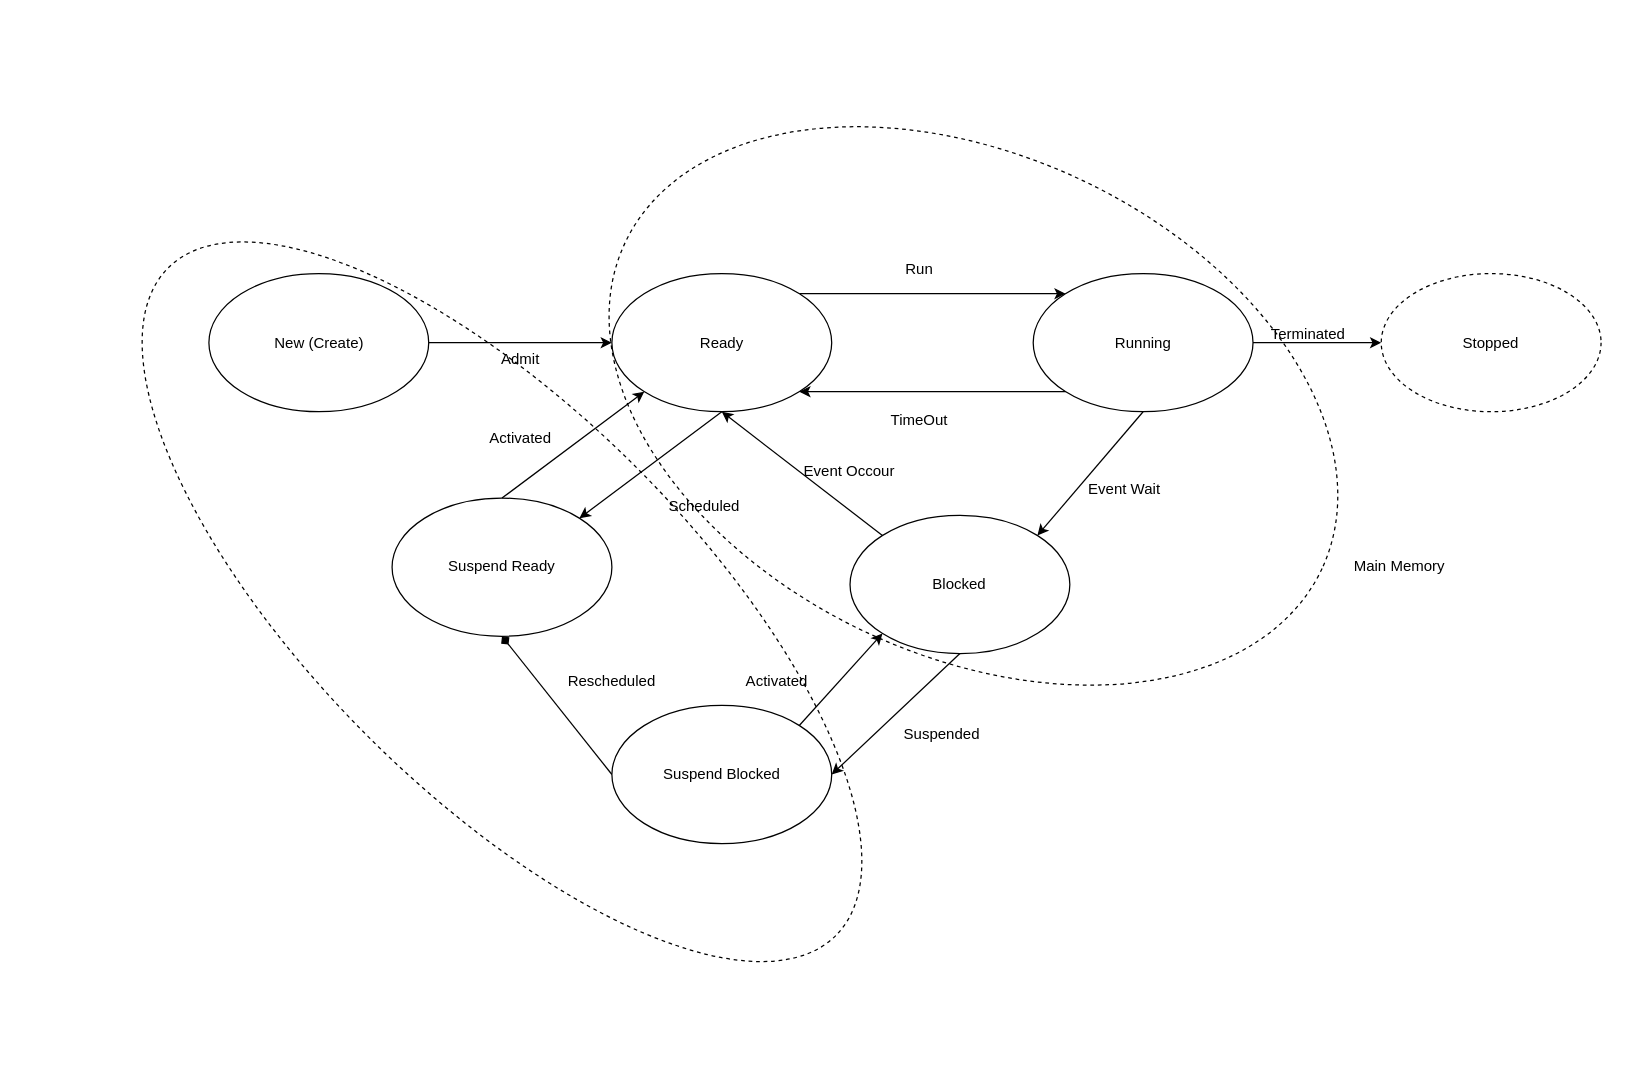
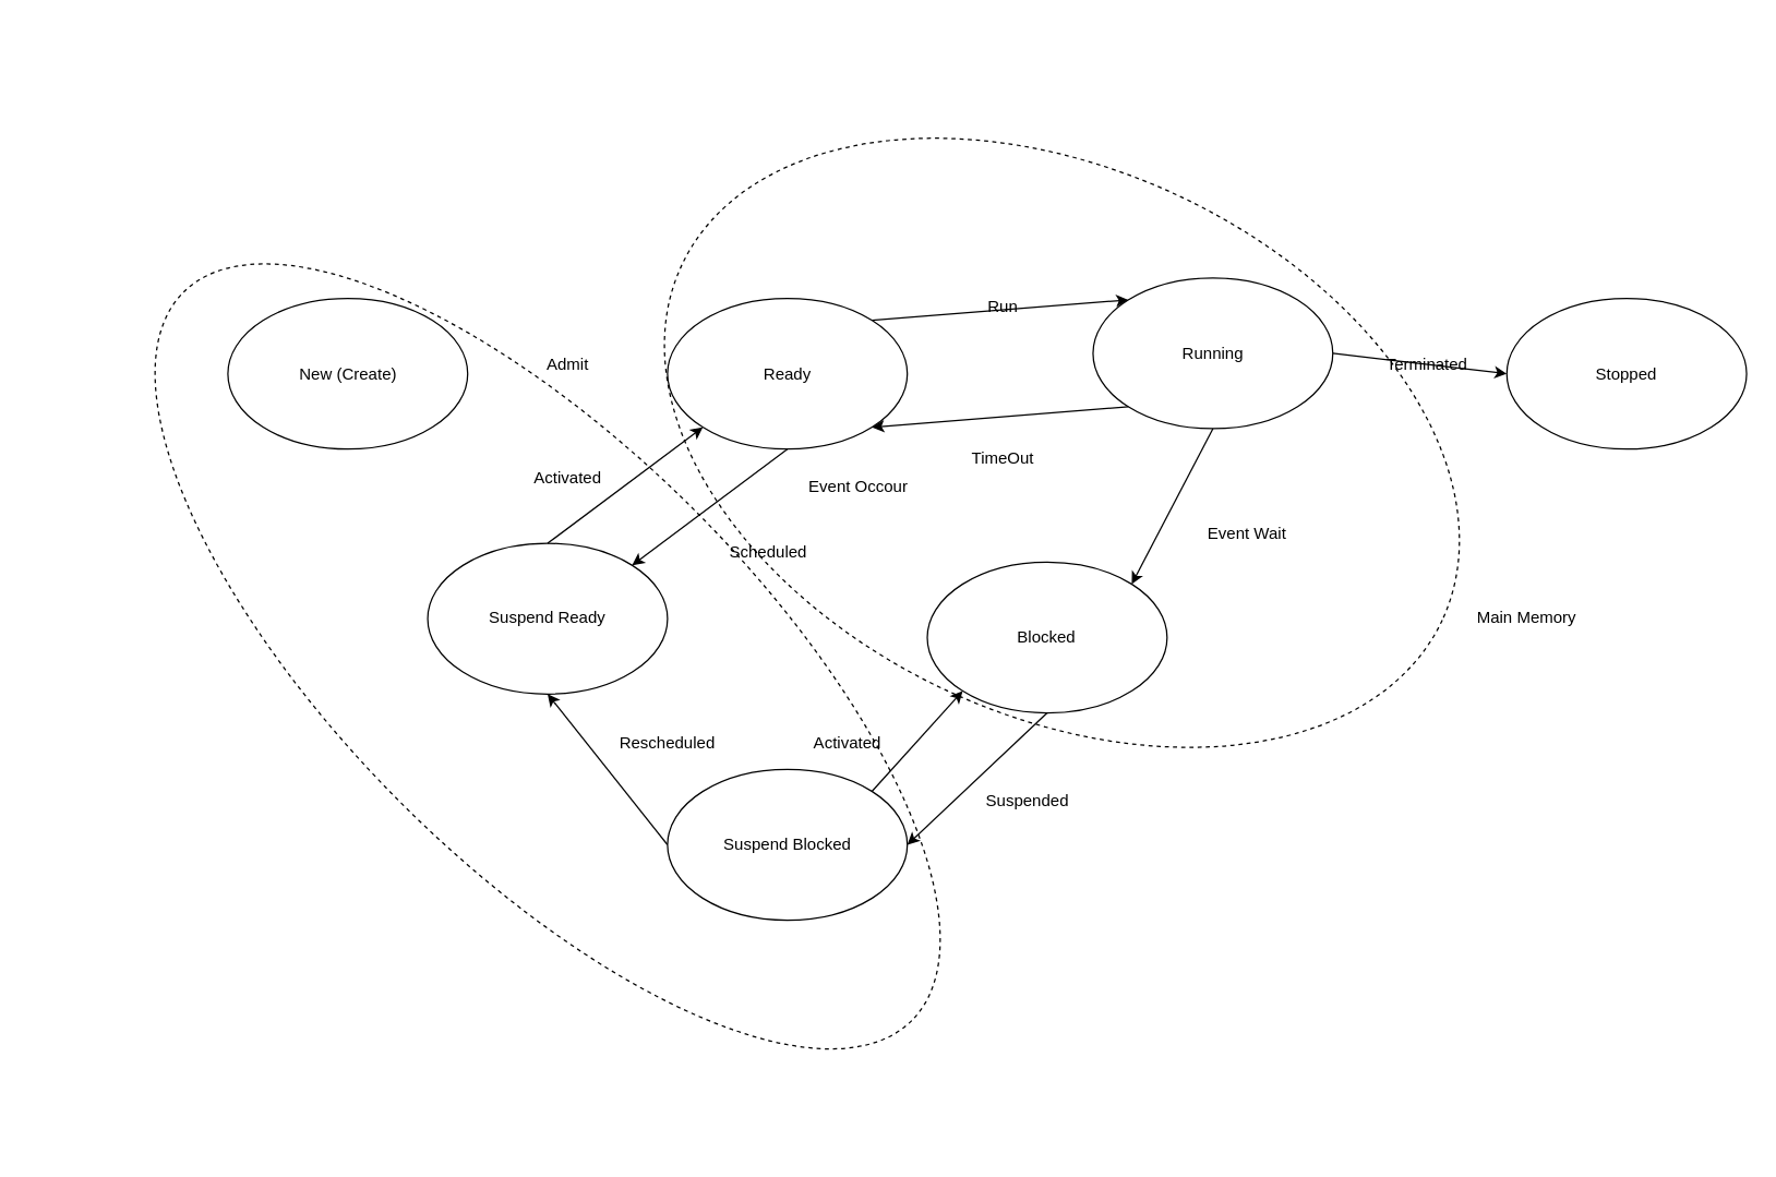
  <mxCell id="0" />
  <mxCell id="1" parent="0" />
  <mxCell id="2" value="" style="group" vertex="1" connectable="0" parent="1"><mxGeometry x="20" y="20" width="1260" height="820.02" as="geometry" /></mxCell>
  <mxCell id="3" value="New (Create)" style="ellipse;whiteSpace=wrap;html=1;" vertex="1" parent="2"><mxGeometry x="146.534" y="198.3" width="175.81" height="110.524" as="geometry" /></mxCell>
- <mxCell id="4" value="Running" style="ellipse;whiteSpace=wrap;html=1;" vertex="1" parent="2"><mxGeometry x="805.823" y="198.3" width="175.81" height="110.524" as="geometry" /></mxCell>
+ <mxCell id="4" value="Running" style="ellipse;whiteSpace=wrap;html=1;" vertex="1" parent="2"><mxGeometry x="780.823" y="183.3" width="175.81" height="110.524" as="geometry" /></mxCell>
  <mxCell id="5" value="Blocked" style="ellipse;whiteSpace=wrap;html=1;" vertex="1" parent="2"><mxGeometry x="659.314" y="391.716" width="175.81" height="110.524" as="geometry" /></mxCell>
  <mxCell id="6" style="edgeStyle=none;html=1;exitX=0.5;exitY=1;exitDx=0;exitDy=0;entryX=1;entryY=0;entryDx=0;entryDy=0;" edge="1" parent="2" source="4" target="5"><mxGeometry relative="1" as="geometry" /></mxCell>
  <mxCell id="7" value="Suspend Ready" style="ellipse;whiteSpace=wrap;html=1;" vertex="1" parent="2"><mxGeometry x="293.043" y="377.901" width="175.81" height="110.524" as="geometry" /></mxCell>
  <mxCell id="8" style="edgeStyle=none;html=1;exitX=1;exitY=0;exitDx=0;exitDy=0;entryX=0;entryY=0;entryDx=0;entryDy=0;" edge="1" parent="2" source="10" target="4"><mxGeometry relative="1" as="geometry"><mxPoint x="688.616" y="281.193" as="targetPoint" /></mxGeometry></mxCell>
  <mxCell id="9" style="edgeStyle=none;html=1;exitX=0.5;exitY=1;exitDx=0;exitDy=0;entryX=1;entryY=0;entryDx=0;entryDy=0;" edge="1" parent="2" source="10" target="7"><mxGeometry relative="1" as="geometry" /></mxCell>
  <mxCell id="10" value="Ready" style="ellipse;whiteSpace=wrap;html=1;" vertex="1" parent="2"><mxGeometry x="468.853" y="198.3" width="175.81" height="110.524" as="geometry" /></mxCell>
- <mxCell id="11" style="edgeStyle=none;html=1;exitX=1;exitY=0.5;exitDx=0;exitDy=0;" edge="1" parent="2" source="3" target="10"><mxGeometry relative="1" as="geometry" /></mxCell>
  <mxCell id="12" style="edgeStyle=none;html=1;exitX=0;exitY=1;exitDx=0;exitDy=0;entryX=1;entryY=1;entryDx=0;entryDy=0;" edge="1" parent="2" source="4" target="10"><mxGeometry relative="1" as="geometry" /></mxCell>
- <mxCell id="13" style="edgeStyle=none;html=1;exitX=0;exitY=0;exitDx=0;exitDy=0;entryX=0.5;entryY=1;entryDx=0;entryDy=0;" edge="1" parent="2" source="5" target="10"><mxGeometry relative="1" as="geometry" /></mxCell>
  <mxCell id="14" style="edgeStyle=none;html=1;exitX=0.5;exitY=0;exitDx=0;exitDy=0;entryX=0;entryY=1;entryDx=0;entryDy=0;" edge="1" parent="2" source="7" target="10"><mxGeometry relative="1" as="geometry" /></mxCell>
  <mxCell id="15" style="edgeStyle=none;html=1;exitX=1;exitY=0;exitDx=0;exitDy=0;entryX=0;entryY=1;entryDx=0;entryDy=0;" edge="1" parent="2" source="17" target="5"><mxGeometry relative="1" as="geometry" /></mxCell>
- <mxCell id="16" style="edgeStyle=none;html=1;exitX=0;exitY=0.5;exitDx=0;exitDy=0;entryX=0.5;entryY=1;entryDx=0;entryDy=0;endArrow=diamond;" edge="1" parent="2" source="17" target="7"><mxGeometry relative="1" as="geometry" /></mxCell>
+ <mxCell id="16" style="edgeStyle=none;html=1;exitX=0;exitY=0.5;exitDx=0;exitDy=0;entryX=0.5;entryY=1;entryDx=0;entryDy=0;" edge="1" parent="2" source="17" target="7"><mxGeometry relative="1" as="geometry" /></mxCell>
  <mxCell id="17" value="Suspend Blocked" style="ellipse;whiteSpace=wrap;html=1;" vertex="1" parent="2"><mxGeometry x="468.853" y="543.687" width="175.81" height="110.524" as="geometry" /></mxCell>
  <mxCell id="18" style="edgeStyle=none;html=1;exitX=0.5;exitY=1;exitDx=0;exitDy=0;entryX=1;entryY=0.5;entryDx=0;entryDy=0;" edge="1" parent="2" source="5" target="17"><mxGeometry relative="1" as="geometry" /></mxCell>
- <mxCell id="19" value="Stopped" style="ellipse;whiteSpace=wrap;html=1;dashed=1;" vertex="1" parent="2"><mxGeometry x="1084.19" y="198.3" width="175.81" height="110.524" as="geometry" /></mxCell>
+ <mxCell id="19" value="Stopped" style="ellipse;whiteSpace=wrap;html=1;" vertex="1" parent="2"><mxGeometry x="1084.19" y="198.3" width="175.81" height="110.524" as="geometry" /></mxCell>
  <mxCell id="20" style="edgeStyle=none;html=1;exitX=1;exitY=0.5;exitDx=0;exitDy=0;entryX=0;entryY=0.5;entryDx=0;entryDy=0;" edge="1" parent="2" source="4" target="19"><mxGeometry relative="1" as="geometry" /></mxCell>
  <mxCell id="21" value="" style="ellipse;whiteSpace=wrap;html=1;rotation=45;fillColor=none;dashed=1;" vertex="1" parent="2"><mxGeometry x="3.366" y="308.823" width="755.164" height="303.94" as="geometry" /></mxCell>
  <mxCell id="22" value="" style="ellipse;whiteSpace=wrap;html=1;rotation=25;fillColor=none;dashed=1;" vertex="1" parent="2"><mxGeometry x="450.349" y="103.843" width="615.336" height="400.649" as="geometry" /></mxCell>
  <mxCell id="23" value="Main Memory" style="text;html=1;strokeColor=none;fillColor=none;align=center;verticalAlign=middle;whiteSpace=wrap;rounded=0;dashed=1;" vertex="1" parent="2"><mxGeometry x="1054.888" y="412.44" width="87.905" height="41.446" as="geometry" /></mxCell>
- <mxCell id="24" value="Admit" style="text;html=1;strokeColor=none;fillColor=none;align=center;verticalAlign=middle;whiteSpace=wrap;rounded=0;dashed=1;" vertex="1" parent="2"><mxGeometry x="351.646" y="245.931" width="87.905" height="41.446" as="geometry" /></mxCell>
- <mxCell id="25" value="Run" style="text;html=1;strokeColor=none;fillColor=none;align=center;verticalAlign=middle;whiteSpace=wrap;rounded=0;dashed=1;" vertex="1" parent="2"><mxGeometry x="670.625" y="174.484" width="87.905" height="41.446" as="geometry" /></mxCell>
+ <mxCell id="24" value="Admit" style="text;html=1;strokeColor=none;fillColor=none;align=center;verticalAlign=middle;whiteSpace=wrap;rounded=0;dashed=1;" vertex="1" parent="2"><mxGeometry x="351.646" y="225.931" width="87.905" height="41.446" as="geometry" /></mxCell>
+ <mxCell id="25" value="Run" style="text;html=1;strokeColor=none;fillColor=none;align=center;verticalAlign=middle;whiteSpace=wrap;rounded=0;dashed=1;" vertex="1" parent="2"><mxGeometry x="670.625" y="184.484" width="87.905" height="41.446" as="geometry" /></mxCell>
  <mxCell id="26" value="TimeOut" style="text;html=1;strokeColor=none;fillColor=none;align=center;verticalAlign=middle;whiteSpace=wrap;rounded=0;dashed=1;" vertex="1" parent="2"><mxGeometry x="670.625" y="295.008" width="87.905" height="41.446" as="geometry" /></mxCell>
  <mxCell id="27" value="Terminated" style="text;html=1;strokeColor=none;fillColor=none;align=center;verticalAlign=middle;whiteSpace=wrap;rounded=0;dashed=1;" vertex="1" parent="2"><mxGeometry x="981.634" y="225.931" width="87.905" height="41.446" as="geometry" /></mxCell>
- <mxCell id="28" value="Event Wait" style="text;html=1;strokeColor=none;fillColor=none;align=center;verticalAlign=middle;whiteSpace=wrap;rounded=0;dashed=1;" vertex="1" parent="2"><mxGeometry x="835.125" y="350.27" width="87.905" height="41.446" as="geometry" /></mxCell>
+ <mxCell id="28" value="Event Wait" style="text;html=1;strokeColor=none;fillColor=none;align=center;verticalAlign=middle;whiteSpace=wrap;rounded=0;dashed=1;" vertex="1" parent="2"><mxGeometry x="850.125" y="350.27" width="87.905" height="41.446" as="geometry" /></mxCell>
  <mxCell id="29" value="Rescheduled" style="text;html=1;strokeColor=none;fillColor=none;align=center;verticalAlign=middle;whiteSpace=wrap;rounded=0;dashed=1;" vertex="1" parent="2"><mxGeometry x="424.901" y="504.492" width="87.905" height="41.446" as="geometry" /></mxCell>
  <mxCell id="30" value="Activated" style="text;html=1;strokeColor=none;fillColor=none;align=center;verticalAlign=middle;whiteSpace=wrap;rounded=0;dashed=1;" vertex="1" parent="2"><mxGeometry x="351.646" y="308.823" width="87.905" height="41.446" as="geometry" /></mxCell>
  <mxCell id="31" value="Scheduled" style="text;html=1;strokeColor=none;fillColor=none;align=center;verticalAlign=middle;whiteSpace=wrap;rounded=0;dashed=1;" vertex="1" parent="2"><mxGeometry x="498.853" y="364.085" width="87.905" height="41.446" as="geometry" /></mxCell>
  <mxCell id="32" value="Activated" style="text;html=1;strokeColor=none;fillColor=none;align=center;verticalAlign=middle;whiteSpace=wrap;rounded=0;dashed=1;" vertex="1" parent="2"><mxGeometry x="556.758" y="504.492" width="87.905" height="41.446" as="geometry" /></mxCell>
  <mxCell id="33" value="Suspended" style="text;html=1;strokeColor=none;fillColor=none;align=center;verticalAlign=middle;whiteSpace=wrap;rounded=0;dashed=1;" vertex="1" parent="2"><mxGeometry x="688.616" y="545.939" width="87.905" height="41.446" as="geometry" /></mxCell>
- <mxCell id="34" value="Event Occour" style="text;html=1;strokeColor=none;fillColor=none;align=center;verticalAlign=middle;whiteSpace=wrap;rounded=0;dashed=1;" vertex="1" parent="2"><mxGeometry x="615.362" y="336.454" width="87.905" height="41.446" as="geometry" /></mxCell>
+ <mxCell id="34" value="Event Occour" style="text;html=1;strokeColor=none;fillColor=none;align=center;verticalAlign=middle;whiteSpace=wrap;rounded=0;dashed=1;" vertex="1" parent="2"><mxGeometry x="565.362" y="316.454" width="87.905" height="41.446" as="geometry" /></mxCell>
